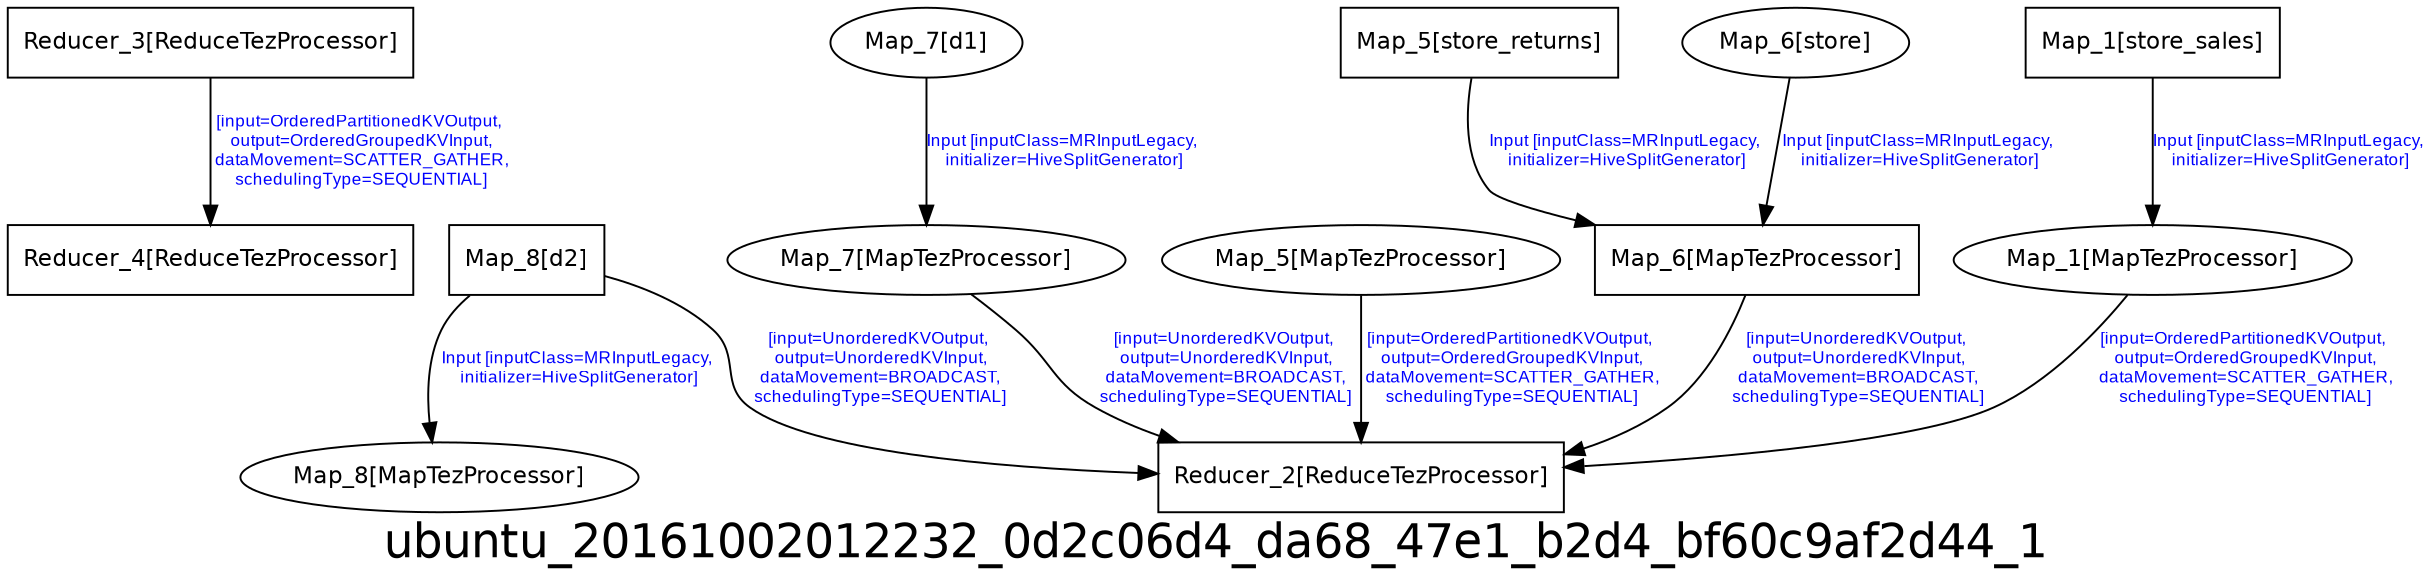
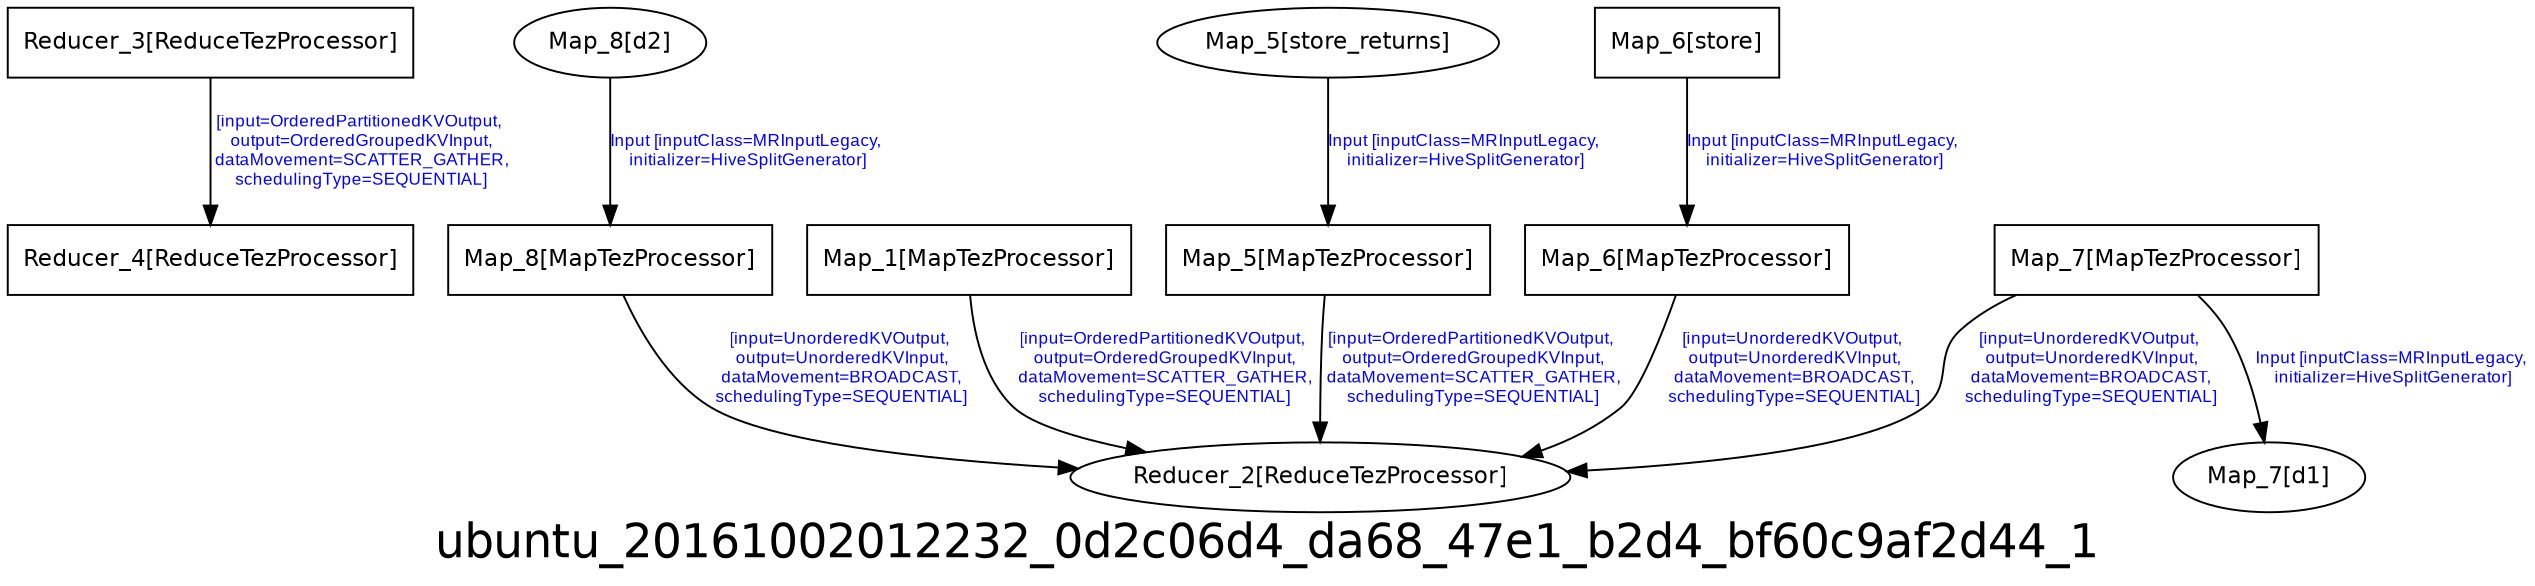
  digraph {
    fontname=Helvetica
    fontsize=24
    label=ubuntu_20161002012232_0d2c06d4_da68_47e1_b2d4_bf60c9af2d44_1
    node [fontname=Helvetica fontsize=12 shape=box]
    edge [fontcolor=blue fontname=Arial fontsize=9]
    n1 [label="Reducer_4[ReduceTezProcessor]"]
-   n2 [label="Map_1[store_sales]"]
-   n3 [label="Map_1[MapTezProcessor]" shape=""]
-   n4 [label="Reducer_2[ReduceTezProcessor]"]
+   n3 [label="Map_1[MapTezProcessor]"]
+   n4 [label="Reducer_2[ReduceTezProcessor]" shape=""]
    n5 [label="Reducer_3[ReduceTezProcessor]"]
-   n6 [label="Map_8[d2]"]
-   n7 [label="Map_8[MapTezProcessor]" shape=""]
+   n6 [label="Map_8[d2]" shape=ellipse]
+   n7 [label="Map_8[MapTezProcessor]"]
    n8 [label="Map_7[d1]" shape=ellipse]
-   n9 [label="Map_7[MapTezProcessor]" shape=""]
-   n10 [label="Map_5[MapTezProcessor]" shape=""]
-   n11 [label="Map_6[store]" shape=ellipse]
+   n9 [label="Map_7[MapTezProcessor]"]
+   n10 [label="Map_5[MapTezProcessor]"]
+   n11 [label="Map_6[store]"]
    n12 [label="Map_6[MapTezProcessor]"]
-   n13 [label="Map_5[store_returns]"]
-   n2 -> n3 [label="Input [inputClass=MRInputLegacy,\n initializer=HiveSplitGenerator]"]
+   n13 [label="Map_5[store_returns]" shape=ellipse]
    n3 -> n4 [label="[input=OrderedPartitionedKVOutput,\n output=OrderedGroupedKVInput,\n dataMovement=SCATTER_GATHER,\n schedulingType=SEQUENTIAL]"]
    n5 -> n1 [label="[input=OrderedPartitionedKVOutput,\n output=OrderedGroupedKVInput,\n dataMovement=SCATTER_GATHER,\n schedulingType=SEQUENTIAL]"]
    n6 -> n7 [label="Input [inputClass=MRInputLegacy,\n initializer=HiveSplitGenerator]"]
-   n6 -> n4 [label="[input=UnorderedKVOutput,\n output=UnorderedKVInput,\n dataMovement=BROADCAST,\n schedulingType=SEQUENTIAL]"]
-   n8 -> n9 [label="Input [inputClass=MRInputLegacy,\n initializer=HiveSplitGenerator]"]
+   n7 -> n4 [label="[input=UnorderedKVOutput,\n output=UnorderedKVInput,\n dataMovement=BROADCAST,\n schedulingType=SEQUENTIAL]"]
+   n9 -> n8 [label="Input [inputClass=MRInputLegacy,\n initializer=HiveSplitGenerator]"]
    n9 -> n4 [label="[input=UnorderedKVOutput,\n output=UnorderedKVInput,\n dataMovement=BROADCAST,\n schedulingType=SEQUENTIAL]"]
    n10 -> n4 [label="[input=OrderedPartitionedKVOutput,\n output=OrderedGroupedKVInput,\n dataMovement=SCATTER_GATHER,\n schedulingType=SEQUENTIAL]"]
    n11 -> n12 [label="Input [inputClass=MRInputLegacy,\n initializer=HiveSplitGenerator]"]
    n12 -> n4 [label="[input=UnorderedKVOutput,\n output=UnorderedKVInput,\n dataMovement=BROADCAST,\n schedulingType=SEQUENTIAL]"]
-   n13 -> n12 [label="Input [inputClass=MRInputLegacy,\n initializer=HiveSplitGenerator]"]
+   n13 -> n10 [label="Input [inputClass=MRInputLegacy,\n initializer=HiveSplitGenerator]"]
  }
